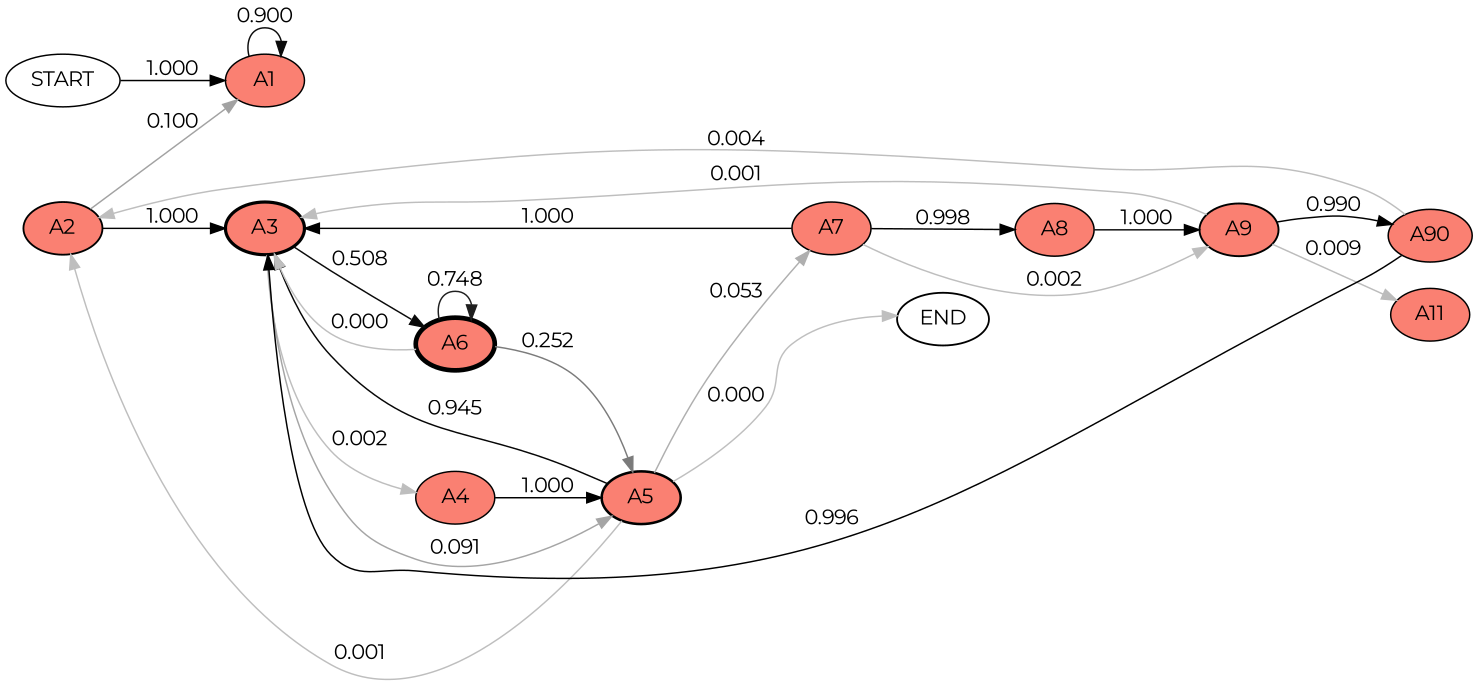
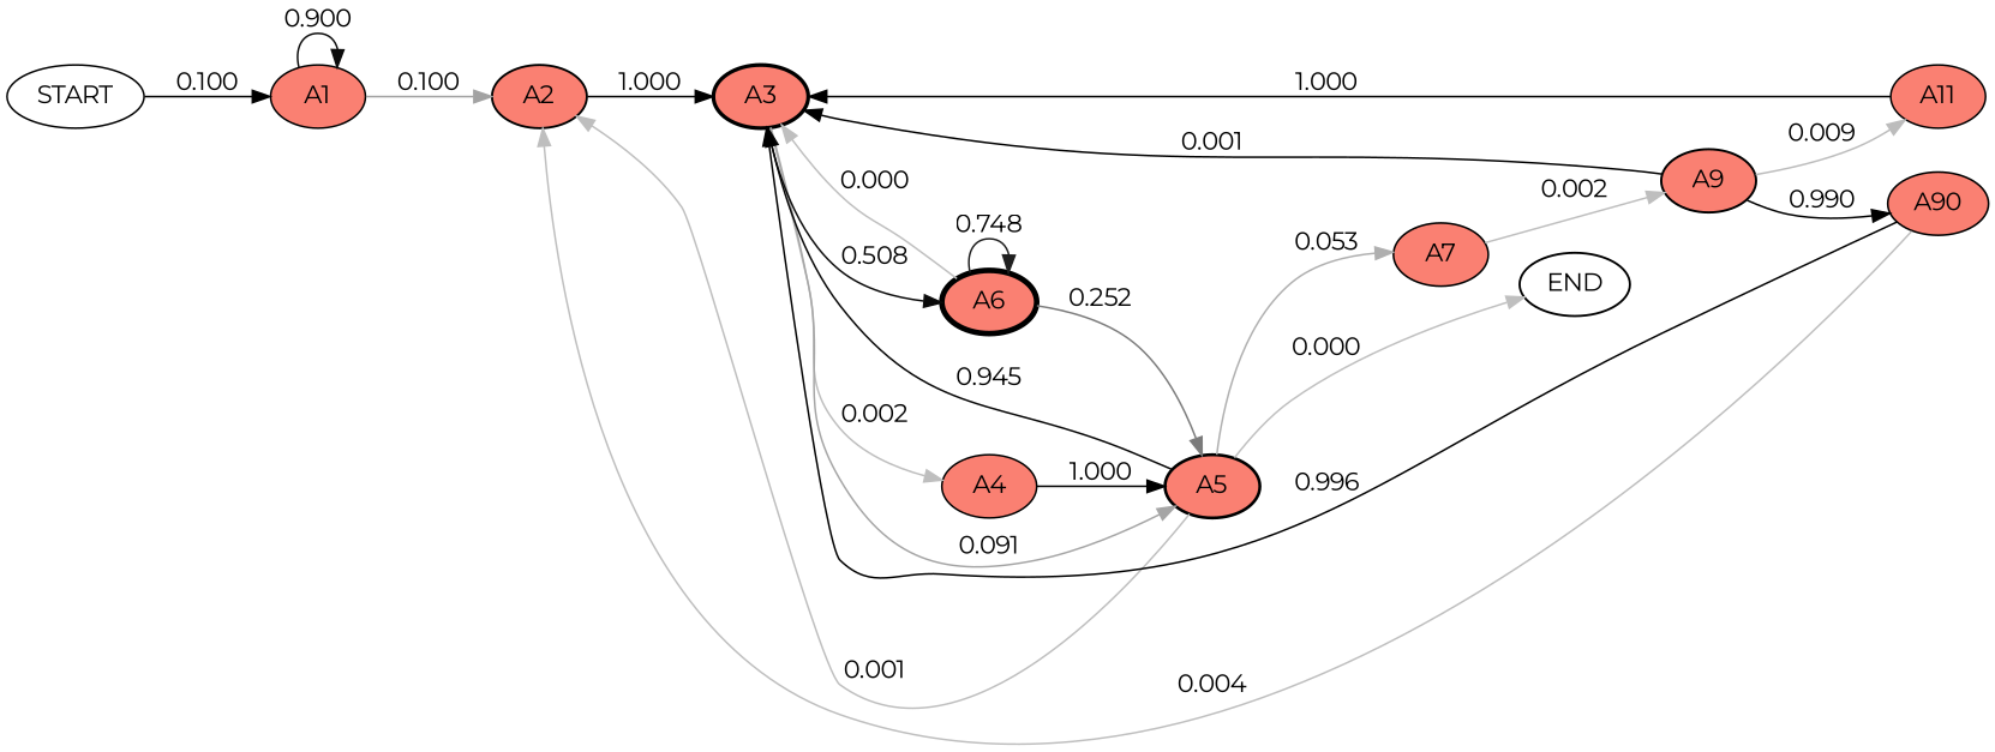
  digraph {
    fontname=Montserrat
    rankdir=LR
    node [color=black fillcolor="#fa8072" fontcolor=black fontname=Montserrat style=filled]
    edge [color="#000000" fontcolor=black fontname=Montserrat weight=1.0]
    START [fillcolor="#ffffff" penwidth=1.000012771454922]
    A1 [penwidth=1.0001277130026538]
    A2 [penwidth=1.251532378707247]
    A3 [penwidth=2.1868010173535444]
    A4 [penwidth=1.0012259029657975]
    A5 [penwidth=1.7493870400241898]
    A6 [penwidth=3.1905912608953204]
    A7 [penwidth=1.0432882350337023]
    END [fillcolor="#ffffff" penwidth=1.2500159643186526]
-   A8 [penwidth=1.0431996493262066]
    A9 [penwidth=1.3041102937921278]
    n12 [label=A90 penwidth=1.0428579459654679]
    A11 [penwidth=1.0003703582395058]
-   START -> A1 [label=1.000]
+   START -> A1 [label=0.100]
    A1 -> A1 [color="#0b0b0b" label=0.900 weight=0.9]
-   A2 -> A1 [color="#a2a2a2" label=0.100 weight=0.1]
+   A1 -> A2 [color="#a2a2a2" label=0.100 weight=0.1]
    A2 -> A3 [label=1.000]
    A3 -> A4 [color="#bebebe" label=0.002 weight=0.0015031001440470972]
    A3 -> A5 [color="#a5a5a5" label=0.091 weight=0.09074967119684349]
    A3 -> A6 [color="#0a0a0a" label=0.508 weight=0.9077472286591094]
    A4 -> A5 [label=1.000]
    A5 -> A2 [color="#bebebe" label=0.001 weight=0.0012839985594162505]
    A5 -> A3 [color="#060606" label=0.945 weight=0.9453830856677575]
    A5 -> A7 [color="#afafaf" label=0.053 weight=0.05331725725380893]
    A5 -> END [color="#bfbfbf" label=0.000 weight=0.001]
    A6 -> A3 [color="#bfbfbf" label=0.000 weight=0.001]
    A6 -> A5 [color="#7b7b7b" label=0.252 weight=0.25198099634444776]
    A6 -> A6 [color="#1f1f1f" label=0.748 weight=0.7479972702891842]
-   A7 -> A8 [label=0.998 weight=0.9979441997063142]
    A7 -> A9 [color="#bebebe" label=0.002 weight=0.0020558002936857563]
-   A8 -> A9 [label=1.000]
-   A9 -> A3 [color="#bebebe" label=0.001 weight=0.0014684287812041115]
+   A9 -> A3 [label=0.001 weight=0.0014684287812041115]
    A9 -> n12 [color="#010101" label=0.990 weight=0.990014684287812]
    A9 -> A11 [color="#bcbcbc" label=0.009 weight=0.008516886930983847]
    n12 -> A2 [color="#bebebe" label=0.004 weight=0.00385642242657965]
    n12 -> A3 [label=0.996 weight=0.9961435775734203]
-   A7 -> A3 [label=1.000]
+   A11 -> A3 [label=1.000]
  }
